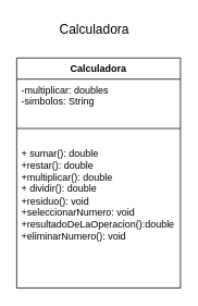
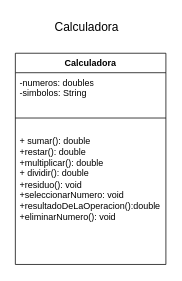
  <mxCell id="0" />
  <mxCell id="1" parent="0" />
  <mxCell id="2" value="Calculadora" style="swimlane;fontStyle=1;align=center;verticalAlign=top;childLayout=stackLayout;horizontal=1;startSize=26;horizontalStack=0;resizeParent=1;resizeParentMax=0;resizeLast=0;collapsible=1;marginBottom=0;whiteSpace=wrap;html=1;" vertex="1" parent="1"><mxGeometry x="20" y="70" width="201" height="282" as="geometry" /></mxCell>
- <mxCell id="3" value="-multiplicar: doubles&lt;div&gt;-simbolos: String&lt;/div&gt;" style="text;strokeColor=none;fillColor=none;align=left;verticalAlign=top;spacingLeft=4;spacingRight=4;overflow=hidden;rotatable=0;points=[[0,0.5],[1,0.5]];portConstraint=eastwest;whiteSpace=wrap;html=1;" vertex="1" parent="2"><mxGeometry y="26" width="201" height="43" as="geometry" /></mxCell>
+ <mxCell id="3" value="-numeros: doubles&lt;div&gt;-simbolos: String&lt;/div&gt;" style="text;strokeColor=none;fillColor=none;align=left;verticalAlign=top;spacingLeft=4;spacingRight=4;overflow=hidden;rotatable=0;points=[[0,0.5],[1,0.5]];portConstraint=eastwest;whiteSpace=wrap;html=1;" vertex="1" parent="2"><mxGeometry y="26" width="201" height="43" as="geometry" /></mxCell>
  <mxCell id="4" value="" style="line;strokeWidth=1;fillColor=none;align=left;verticalAlign=middle;spacingTop=-1;spacingLeft=3;spacingRight=3;rotatable=0;labelPosition=right;points=[];portConstraint=eastwest;strokeColor=inherit;" vertex="1" parent="2"><mxGeometry y="69" width="201" height="35" as="geometry" /></mxCell>
  <mxCell id="5" value="+ sumar(): double&lt;div&gt;+restar(): double&lt;/div&gt;&lt;div&gt;+multiplicar(): double&lt;/div&gt;&lt;div&gt;+ dividir(): double&lt;/div&gt;&lt;div&gt;+residuo(): void&lt;/div&gt;&lt;div&gt;+seleccionarNumero: void&lt;/div&gt;&lt;div&gt;+resultadoDeLaOperacion():double&lt;/div&gt;&lt;div&gt;+eliminarNumero(): void&lt;/div&gt;" style="text;strokeColor=none;fillColor=none;align=left;verticalAlign=top;spacingLeft=4;spacingRight=4;overflow=hidden;rotatable=0;points=[[0,0.5],[1,0.5]];portConstraint=eastwest;whiteSpace=wrap;html=1;" vertex="1" parent="2"><mxGeometry y="104" width="201" height="178" as="geometry" /></mxCell>
  <mxCell id="6" value="Calculadora&lt;div&gt;&lt;br&gt;&lt;/div&gt;" style="text;html=1;align=center;verticalAlign=middle;resizable=0;points=[];autosize=1;strokeColor=none;fillColor=none;fontSize=16;" vertex="1" parent="1"><mxGeometry x="63" y="20" width="103" height="50" as="geometry" /></mxCell>
